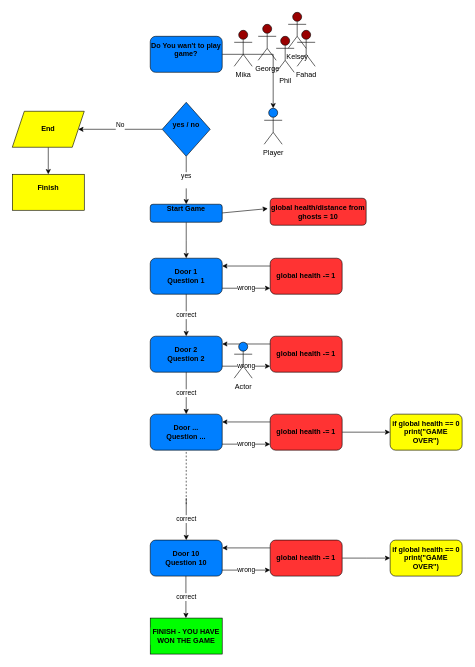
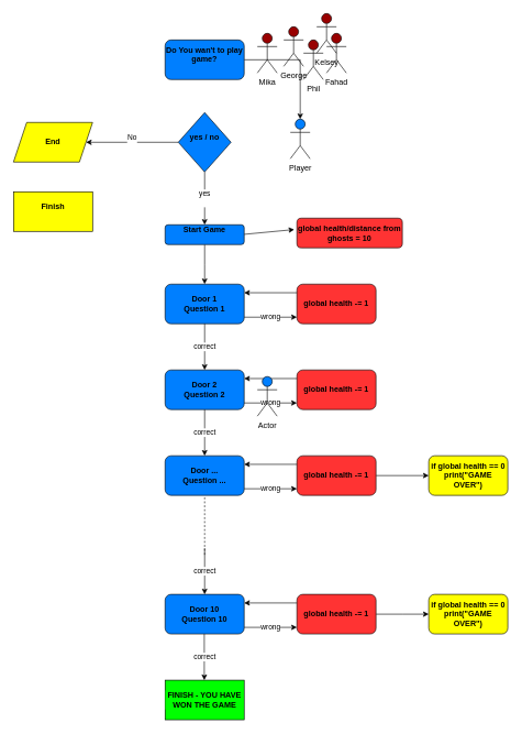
  <mxCell id="0" />
  <mxCell id="1" parent="0" />
  <mxCell id="2" value="Kelsey" style="shape=umlActor;verticalLabelPosition=bottom;verticalAlign=top;html=1;fillColor=#990000;" vertex="1" parent="1"><mxGeometry x="480" y="20" width="30" height="60" as="geometry" /></mxCell>
  <mxCell id="3" value="&lt;div&gt;No&lt;/div&gt;&lt;div&gt;&lt;br&gt;&lt;/div&gt;" style="edgeStyle=orthogonalEdgeStyle;rounded=0;orthogonalLoop=1;jettySize=auto;html=1;" parent="1" source="5" target="7" edge="1"><mxGeometry relative="1" as="geometry" /></mxCell>
  <mxCell id="4" value="&lt;div&gt;yes&lt;/div&gt;&lt;div&gt;&lt;br&gt;&lt;/div&gt;" style="edgeStyle=orthogonalEdgeStyle;rounded=0;orthogonalLoop=1;jettySize=auto;html=1;entryX=0.5;entryY=0;entryDx=0;entryDy=0;" parent="1" source="5" target="12" edge="1"><mxGeometry relative="1" as="geometry" /></mxCell>
  <mxCell id="5" value="&lt;div&gt;yes / no&lt;/div&gt;&lt;div&gt;&lt;br&gt;&lt;/div&gt;" style="rhombus;whiteSpace=wrap;html=1;fillColor=#007FFF;fontStyle=1" parent="1" vertex="1"><mxGeometry x="270" y="170" width="80" height="90" as="geometry" /></mxCell>
- <mxCell id="6" style="edgeStyle=orthogonalEdgeStyle;rounded=0;orthogonalLoop=1;jettySize=auto;html=1;entryX=0.5;entryY=0;entryDx=0;entryDy=0;" parent="1" source="7" target="8" edge="1"><mxGeometry relative="1" as="geometry" /></mxCell>
  <mxCell id="7" value="&lt;div&gt;End&lt;/div&gt;" style="shape=parallelogram;perimeter=parallelogramPerimeter;whiteSpace=wrap;html=1;fixedSize=1;fillColor=#FFFF00;fontStyle=1" parent="1" vertex="1"><mxGeometry x="20" y="185" width="120" height="60" as="geometry" /></mxCell>
  <mxCell id="8" value="&lt;div&gt;Finish&lt;/div&gt;&lt;div&gt;&lt;br&gt;&lt;/div&gt;" style="rounded=0;whiteSpace=wrap;html=1;fillColor=#FFFF00;fontStyle=1" parent="1" vertex="1"><mxGeometry x="20" y="290" width="120" height="60" as="geometry" /></mxCell>
  <mxCell id="9" style="edgeStyle=orthogonalEdgeStyle;rounded=0;orthogonalLoop=1;jettySize=auto;html=1;" parent="1" source="10" target="41" edge="1"><mxGeometry relative="1" as="geometry" /></mxCell>
  <mxCell id="10" value="&lt;div&gt;Do You wan't to play game?&lt;/div&gt;&lt;div&gt;&lt;br&gt;&lt;/div&gt;" style="rounded=1;whiteSpace=wrap;html=1;fillColor=#007FFF;fontStyle=1" parent="1" vertex="1"><mxGeometry x="250" y="60" width="120" height="60" as="geometry" /></mxCell>
  <mxCell id="11" style="edgeStyle=orthogonalEdgeStyle;rounded=0;orthogonalLoop=1;jettySize=auto;html=1;" parent="1" source="12" edge="1"><mxGeometry relative="1" as="geometry"><mxPoint x="310" y="430" as="targetPoint" /></mxGeometry></mxCell>
  <mxCell id="12" value="&lt;div&gt;Start Game&lt;/div&gt;&lt;div&gt;&lt;br&gt;&lt;/div&gt;" style="rounded=1;whiteSpace=wrap;html=1;fillColor=#007FFF;fontStyle=1" parent="1" vertex="1"><mxGeometry x="250" y="340" width="120" height="30" as="geometry" /></mxCell>
  <mxCell id="13" value="Door 1&lt;br&gt;Question 1" style="rounded=1;whiteSpace=wrap;html=1;fillColor=#007FFF;fontStyle=1" parent="1" vertex="1"><mxGeometry x="250" y="430" width="120" height="60" as="geometry" /></mxCell>
  <mxCell id="14" value="correct" style="endArrow=classic;html=1;exitX=0.5;exitY=1;exitDx=0;exitDy=0;" parent="1" source="13" edge="1"><mxGeometry width="50" height="50" relative="1" as="geometry"><mxPoint x="280" y="610" as="sourcePoint" /><mxPoint x="310" y="560" as="targetPoint" /></mxGeometry></mxCell>
  <mxCell id="15" value="global health -= 1" style="rounded=1;whiteSpace=wrap;html=1;fillColor=#FF3333;fontStyle=1" parent="1" vertex="1"><mxGeometry x="450" y="430" width="120" height="60" as="geometry" /></mxCell>
  <mxCell id="16" value="wrong" style="endArrow=classic;html=1;" parent="1" edge="1"><mxGeometry width="50" height="50" relative="1" as="geometry"><mxPoint x="370" y="480" as="sourcePoint" /><mxPoint x="450" y="480" as="targetPoint" /></mxGeometry></mxCell>
  <mxCell id="17" value="" style="endArrow=classic;html=1;exitX=0;exitY=0.25;exitDx=0;exitDy=0;entryX=1;entryY=0.25;entryDx=0;entryDy=0;" parent="1" edge="1"><mxGeometry width="50" height="50" relative="1" as="geometry"><mxPoint x="450" y="443" as="sourcePoint" /><mxPoint x="370" y="443" as="targetPoint" /></mxGeometry></mxCell>
  <mxCell id="18" value="Door 2&lt;br&gt;Question 2" style="rounded=1;whiteSpace=wrap;html=1;fillColor=#007FFF;fontStyle=1" parent="1" vertex="1"><mxGeometry x="250" y="560" width="120" height="60" as="geometry" /></mxCell>
  <mxCell id="19" value="global health -= 1" style="rounded=1;whiteSpace=wrap;html=1;fillColor=#FF3333;fontStyle=1" parent="1" vertex="1"><mxGeometry x="450" y="560" width="120" height="60" as="geometry" /></mxCell>
  <mxCell id="20" value="wrong" style="endArrow=classic;html=1;" parent="1" edge="1"><mxGeometry width="50" height="50" relative="1" as="geometry"><mxPoint x="370" y="610" as="sourcePoint" /><mxPoint x="450" y="610" as="targetPoint" /></mxGeometry></mxCell>
  <mxCell id="21" value="" style="endArrow=classic;html=1;exitX=0;exitY=0.25;exitDx=0;exitDy=0;entryX=1;entryY=0.25;entryDx=0;entryDy=0;" parent="1" edge="1"><mxGeometry width="50" height="50" relative="1" as="geometry"><mxPoint x="450" y="573" as="sourcePoint" /><mxPoint x="370" y="573" as="targetPoint" /></mxGeometry></mxCell>
  <mxCell id="22" value="correct" style="endArrow=classic;html=1;exitX=0.5;exitY=1;exitDx=0;exitDy=0;" parent="1" edge="1"><mxGeometry width="50" height="50" relative="1" as="geometry"><mxPoint x="310" y="620" as="sourcePoint" /><mxPoint x="310" y="690" as="targetPoint" /></mxGeometry></mxCell>
  <mxCell id="23" value="Door ...&lt;br&gt;Question ..." style="rounded=1;whiteSpace=wrap;html=1;fillColor=#007FFF;fontStyle=1" parent="1" vertex="1"><mxGeometry x="250" y="690" width="120" height="60" as="geometry" /></mxCell>
  <mxCell id="24" value="" style="edgeStyle=orthogonalEdgeStyle;rounded=0;orthogonalLoop=1;jettySize=auto;html=1;" parent="1" source="25" target="30" edge="1"><mxGeometry relative="1" as="geometry" /></mxCell>
  <mxCell id="25" value="global health -= 1" style="rounded=1;whiteSpace=wrap;html=1;fillColor=#FF3333;fontStyle=1" parent="1" vertex="1"><mxGeometry x="450" y="690" width="120" height="60" as="geometry" /></mxCell>
  <mxCell id="26" value="wrong" style="endArrow=classic;html=1;" parent="1" edge="1"><mxGeometry width="50" height="50" relative="1" as="geometry"><mxPoint x="370" y="740" as="sourcePoint" /><mxPoint x="450" y="740" as="targetPoint" /></mxGeometry></mxCell>
  <mxCell id="27" value="" style="endArrow=classic;html=1;exitX=0;exitY=0.25;exitDx=0;exitDy=0;entryX=1;entryY=0.25;entryDx=0;entryDy=0;" parent="1" edge="1"><mxGeometry width="50" height="50" relative="1" as="geometry"><mxPoint x="450" y="703" as="sourcePoint" /><mxPoint x="370" y="703" as="targetPoint" /></mxGeometry></mxCell>
  <mxCell id="28" value="" style="endArrow=classic;html=1;entryX=-0.025;entryY=0.383;entryDx=0;entryDy=0;entryPerimeter=0;" parent="1" target="29" edge="1"><mxGeometry width="50" height="50" relative="1" as="geometry"><mxPoint x="370" y="354.5" as="sourcePoint" /><mxPoint x="440" y="354.5" as="targetPoint" /></mxGeometry></mxCell>
  <mxCell id="29" value="global health/distance from ghosts = 10" style="rounded=1;whiteSpace=wrap;html=1;fillColor=#FF3333;fontStyle=1" parent="1" vertex="1"><mxGeometry x="450" y="330" width="160" height="45" as="geometry" /></mxCell>
  <mxCell id="30" value="if global health == 0&lt;br&gt;print(&quot;GAME OVER&quot;)" style="rounded=1;whiteSpace=wrap;html=1;fillColor=#FFFF00;fontStyle=1" parent="1" vertex="1"><mxGeometry x="650" y="690" width="120" height="60" as="geometry" /></mxCell>
  <mxCell id="31" value="correct" style="endArrow=classic;html=1;exitX=0.5;exitY=1;exitDx=0;exitDy=0;" parent="1" edge="1"><mxGeometry width="50" height="50" relative="1" as="geometry"><mxPoint x="310" y="830" as="sourcePoint" /><mxPoint x="310" y="900" as="targetPoint" /></mxGeometry></mxCell>
  <mxCell id="32" value="Door 10&lt;br&gt;Question 10" style="rounded=1;whiteSpace=wrap;html=1;fillColor=#007FFF;fontStyle=1" parent="1" vertex="1"><mxGeometry x="250" y="900" width="120" height="60" as="geometry" /></mxCell>
  <mxCell id="33" value="" style="edgeStyle=orthogonalEdgeStyle;rounded=0;orthogonalLoop=1;jettySize=auto;html=1;" parent="1" source="34" edge="1"><mxGeometry relative="1" as="geometry"><mxPoint x="650" y="930" as="targetPoint" /></mxGeometry></mxCell>
  <mxCell id="34" value="global health -= 1" style="rounded=1;whiteSpace=wrap;html=1;fillColor=#FF3333;fontStyle=1" parent="1" vertex="1"><mxGeometry x="450" y="900" width="120" height="60" as="geometry" /></mxCell>
  <mxCell id="35" value="wrong" style="endArrow=classic;html=1;" parent="1" edge="1"><mxGeometry width="50" height="50" relative="1" as="geometry"><mxPoint x="370" y="950" as="sourcePoint" /><mxPoint x="450" y="950" as="targetPoint" /></mxGeometry></mxCell>
  <mxCell id="36" value="" style="endArrow=classic;html=1;exitX=0;exitY=0.25;exitDx=0;exitDy=0;entryX=1;entryY=0.25;entryDx=0;entryDy=0;" parent="1" edge="1"><mxGeometry width="50" height="50" relative="1" as="geometry"><mxPoint x="450" y="913" as="sourcePoint" /><mxPoint x="370" y="913" as="targetPoint" /></mxGeometry></mxCell>
  <mxCell id="37" value="" style="endArrow=none;dashed=1;html=1;" parent="1" edge="1"><mxGeometry width="50" height="50" relative="1" as="geometry"><mxPoint x="310" y="840" as="sourcePoint" /><mxPoint x="310" y="750" as="targetPoint" /></mxGeometry></mxCell>
  <mxCell id="38" value="correct" style="endArrow=classic;html=1;exitX=0.5;exitY=1;exitDx=0;exitDy=0;" parent="1" edge="1"><mxGeometry width="50" height="50" relative="1" as="geometry"><mxPoint x="309.5" y="960" as="sourcePoint" /><mxPoint x="309.5" y="1030" as="targetPoint" /></mxGeometry></mxCell>
  <mxCell id="39" value="&lt;div&gt;FINISH - YOU HAVE WON THE GAME&lt;/div&gt;" style="rounded=0;whiteSpace=wrap;html=1;labelBackgroundColor=#00FF00;fillColor=#00FF00;fontStyle=1" parent="1" vertex="1"><mxGeometry x="250" y="1030" width="120" height="60" as="geometry" /></mxCell>
  <mxCell id="40" value="if global health == 0&lt;br&gt;print(&quot;GAME OVER&quot;)" style="rounded=1;whiteSpace=wrap;html=1;fillColor=#FFFF00;fontStyle=1" parent="1" vertex="1"><mxGeometry x="650" y="900" width="120" height="60" as="geometry" /></mxCell>
  <mxCell id="41" value="Player" style="shape=umlActor;verticalLabelPosition=bottom;verticalAlign=top;html=1;fillColor=#007FFF;" vertex="1" parent="1"><mxGeometry x="440" y="180" width="30" height="60" as="geometry" /></mxCell>
  <mxCell id="42" value="Actor" style="shape=umlActor;verticalLabelPosition=bottom;verticalAlign=top;html=1;fillColor=#007FFF;" vertex="1" parent="1"><mxGeometry x="390" y="570" width="30" height="60" as="geometry" /></mxCell>
  <mxCell id="43" value="Fahad" style="shape=umlActor;verticalLabelPosition=bottom;verticalAlign=top;html=1;fillColor=#990000;" vertex="1" parent="1"><mxGeometry x="495" y="50" width="30" height="60" as="geometry" /></mxCell>
  <mxCell id="44" value="Phil" style="shape=umlActor;verticalLabelPosition=bottom;verticalAlign=top;html=1;fillColor=#990000;" vertex="1" parent="1"><mxGeometry x="460" y="60" width="30" height="60" as="geometry" /></mxCell>
  <mxCell id="45" value="George" style="shape=umlActor;verticalLabelPosition=bottom;verticalAlign=top;html=1;fillColor=#990000;" vertex="1" parent="1"><mxGeometry x="430" y="40" width="30" height="60" as="geometry" /></mxCell>
  <mxCell id="46" value="Mika" style="shape=umlActor;verticalLabelPosition=bottom;verticalAlign=top;html=1;fillColor=#990000;" vertex="1" parent="1"><mxGeometry x="390" y="50" width="30" height="60" as="geometry" /></mxCell>
